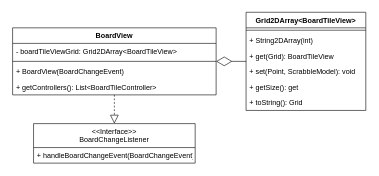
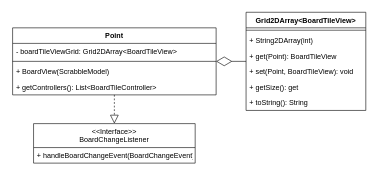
  <mxCell id="0" />
  <mxCell id="1" parent="0" />
- <mxCell id="2" value="BoardView" style="swimlane;fontStyle=1;align=center;verticalAlign=top;childLayout=stackLayout;horizontal=1;startSize=26;horizontalStack=0;resizeParent=1;resizeParentMax=0;resizeLast=0;collapsible=1;marginBottom=0;" parent="1" vertex="1"><mxGeometry x="20" y="46" width="340" height="112" as="geometry" /></mxCell>
+ <mxCell id="2" value="Point" style="swimlane;fontStyle=1;align=center;verticalAlign=top;childLayout=stackLayout;horizontal=1;startSize=26;horizontalStack=0;resizeParent=1;resizeParentMax=0;resizeLast=0;collapsible=1;marginBottom=0;" parent="1" vertex="1"><mxGeometry x="20" y="46" width="340" height="112" as="geometry" /></mxCell>
  <mxCell id="3" value="- boardTileViewGrid: Grid2DArray&lt;BoardTileView&gt; " style="text;strokeColor=none;fillColor=none;align=left;verticalAlign=top;spacingLeft=4;spacingRight=4;overflow=hidden;rotatable=0;points=[[0,0.5],[1,0.5]];portConstraint=eastwest;" parent="2" vertex="1"><mxGeometry y="26" width="340" height="26" as="geometry" /></mxCell>
  <mxCell id="4" value="" style="line;strokeWidth=1;fillColor=none;align=left;verticalAlign=middle;spacingTop=-1;spacingLeft=3;spacingRight=3;rotatable=0;labelPosition=right;points=[];portConstraint=eastwest;" parent="2" vertex="1"><mxGeometry y="52" width="340" height="8" as="geometry" /></mxCell>
- <mxCell id="5" value="+ BoardView(BoardChangeEvent)" style="text;strokeColor=none;fillColor=none;align=left;verticalAlign=top;spacingLeft=4;spacingRight=4;overflow=hidden;rotatable=0;points=[[0,0.5],[1,0.5]];portConstraint=eastwest;" parent="2" vertex="1"><mxGeometry y="60" width="340" height="26" as="geometry" /></mxCell>
+ <mxCell id="5" value="+ BoardView(ScrabbleModel)" style="text;strokeColor=none;fillColor=none;align=left;verticalAlign=top;spacingLeft=4;spacingRight=4;overflow=hidden;rotatable=0;points=[[0,0.5],[1,0.5]];portConstraint=eastwest;" parent="2" vertex="1"><mxGeometry y="60" width="340" height="26" as="geometry" /></mxCell>
  <mxCell id="6" value="+ getControllers(): List&lt;BoardTileController&gt;" style="text;strokeColor=none;fillColor=none;align=left;verticalAlign=top;spacingLeft=4;spacingRight=4;overflow=hidden;rotatable=0;points=[[0,0.5],[1,0.5]];portConstraint=eastwest;" vertex="1" parent="2"><mxGeometry y="86" width="340" height="26" as="geometry" /></mxCell>
  <mxCell id="7" value="" style="endArrow=diamondThin;endFill=0;endSize=24;html=1;rounded=0;" parent="1" source="8" target="2" edge="1"><mxGeometry width="160" relative="1" as="geometry"><mxPoint x="430" y="308.765" as="sourcePoint" /><mxPoint x="360" y="364" as="targetPoint" /></mxGeometry></mxCell>
  <mxCell id="8" value="Grid2DArray&lt;BoardTileView&gt;" style="swimlane;fontStyle=1;align=center;verticalAlign=top;childLayout=stackLayout;horizontal=1;startSize=26;horizontalStack=0;resizeParent=1;resizeParentMax=0;resizeLast=0;collapsible=1;marginBottom=0;" vertex="1" parent="1"><mxGeometry x="410" y="20" width="200" height="164" as="geometry" /></mxCell>
  <mxCell id="9" value="" style="line;strokeWidth=1;fillColor=none;align=left;verticalAlign=middle;spacingTop=-1;spacingLeft=3;spacingRight=3;rotatable=0;labelPosition=right;points=[];portConstraint=eastwest;" vertex="1" parent="8"><mxGeometry y="26" width="200" height="8" as="geometry" /></mxCell>
  <mxCell id="10" value="+ String2DArray(int)" style="text;strokeColor=none;fillColor=none;align=left;verticalAlign=top;spacingLeft=4;spacingRight=4;overflow=hidden;rotatable=0;points=[[0,0.5],[1,0.5]];portConstraint=eastwest;" vertex="1" parent="8"><mxGeometry y="34" width="200" height="26" as="geometry" /></mxCell>
- <mxCell id="11" value="+ get(Grid): BoardTileView" style="text;strokeColor=none;fillColor=none;align=left;verticalAlign=top;spacingLeft=4;spacingRight=4;overflow=hidden;rotatable=0;points=[[0,0.5],[1,0.5]];portConstraint=eastwest;" vertex="1" parent="8"><mxGeometry y="60" width="200" height="26" as="geometry" /></mxCell>
- <mxCell id="12" value="+ set(Point, ScrabbleModel): void" style="text;strokeColor=none;fillColor=none;align=left;verticalAlign=top;spacingLeft=4;spacingRight=4;overflow=hidden;rotatable=0;points=[[0,0.5],[1,0.5]];portConstraint=eastwest;" vertex="1" parent="8"><mxGeometry y="86" width="200" height="26" as="geometry" /></mxCell>
+ <mxCell id="11" value="+ get(Point): BoardTileView" style="text;strokeColor=none;fillColor=none;align=left;verticalAlign=top;spacingLeft=4;spacingRight=4;overflow=hidden;rotatable=0;points=[[0,0.5],[1,0.5]];portConstraint=eastwest;" vertex="1" parent="8"><mxGeometry y="60" width="200" height="26" as="geometry" /></mxCell>
+ <mxCell id="12" value="+ set(Point, BoardTileView): void" style="text;strokeColor=none;fillColor=none;align=left;verticalAlign=top;spacingLeft=4;spacingRight=4;overflow=hidden;rotatable=0;points=[[0,0.5],[1,0.5]];portConstraint=eastwest;" vertex="1" parent="8"><mxGeometry y="86" width="200" height="26" as="geometry" /></mxCell>
  <mxCell id="13" value="+ getSize(): get" style="text;strokeColor=none;fillColor=none;align=left;verticalAlign=top;spacingLeft=4;spacingRight=4;overflow=hidden;rotatable=0;points=[[0,0.5],[1,0.5]];portConstraint=eastwest;" vertex="1" parent="8"><mxGeometry y="112" width="200" height="26" as="geometry" /></mxCell>
- <mxCell id="14" value="+ toString(): Grid" style="text;strokeColor=none;fillColor=none;align=left;verticalAlign=top;spacingLeft=4;spacingRight=4;overflow=hidden;rotatable=0;points=[[0,0.5],[1,0.5]];portConstraint=eastwest;" vertex="1" parent="8"><mxGeometry y="138" width="200" height="26" as="geometry" /></mxCell>
+ <mxCell id="14" value="+ toString(): String" style="text;strokeColor=none;fillColor=none;align=left;verticalAlign=top;spacingLeft=4;spacingRight=4;overflow=hidden;rotatable=0;points=[[0,0.5],[1,0.5]];portConstraint=eastwest;" vertex="1" parent="8"><mxGeometry y="138" width="200" height="26" as="geometry" /></mxCell>
  <mxCell id="15" value="&lt;&lt;Interface&gt;&gt;&#10;BoardChangeListener" style="swimlane;fontStyle=0;childLayout=stackLayout;horizontal=1;startSize=40;fillColor=none;horizontalStack=0;resizeParent=1;resizeParentMax=0;resizeLast=0;collapsible=1;marginBottom=0;" vertex="1" parent="1"><mxGeometry x="55" y="206" width="270" height="66" as="geometry" /></mxCell>
  <mxCell id="16" value="+ handleBoardChangeEvent(BoardChangeEvent)" style="text;strokeColor=none;fillColor=none;align=left;verticalAlign=top;spacingLeft=4;spacingRight=4;overflow=hidden;rotatable=0;points=[[0,0.5],[1,0.5]];portConstraint=eastwest;" vertex="1" parent="15"><mxGeometry y="40" width="270" height="26" as="geometry" /></mxCell>
  <mxCell id="17" value="" style="endArrow=block;dashed=1;endFill=0;endSize=12;html=1;rounded=0;" edge="1" parent="1" source="2" target="15"><mxGeometry width="160" relative="1" as="geometry"><mxPoint x="100" y="163" as="sourcePoint" /><mxPoint x="40" y="163" as="targetPoint" /></mxGeometry></mxCell>
